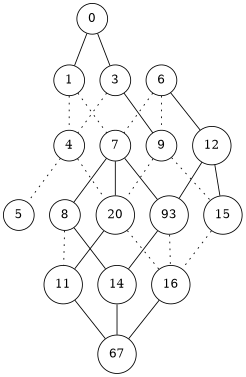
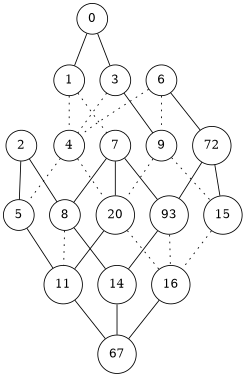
  digraph {
    node [shape=circle]
    edge [arrowhead=none style=solid]
    0
    1
    3
    4
    7
    9
    6
-   12
+   12 [label=72]
+   2
    5
    8
    n12 [label=20]
    n13 [label=93]
    15
    11
    14
    16
    n18 [label=67]
    0 -> 1
    0 -> 3
    1 -> 4 [style=dotted]
    1 -> 7 [style=dotted]
    3 -> 4 [style=dotted]
    3 -> 9
    4 -> 5 [style=dotted]
    4 -> n12 [style=dotted]
    7 -> 8
    7 -> n12
    7 -> n13
    9 -> n12 [style=dotted]
    9 -> 15 [style=dotted]
-   6 -> 7 [style=dotted]
+   6 -> 4 [style=dotted]
    6 -> 9 [style=dotted]
    6 -> 12
    12 -> n13
    12 -> 15
+   2 -> 5
+   2 -> 8
+   5 -> 11
    8 -> 11 [style=dotted]
    8 -> 14
    n12 -> 11
    n12 -> 16 [style=dotted]
    n13 -> 14
    n13 -> 16 [style=dotted]
    15 -> 16 [style=dotted]
    11 -> n18
    14 -> n18
    16 -> n18
  }
